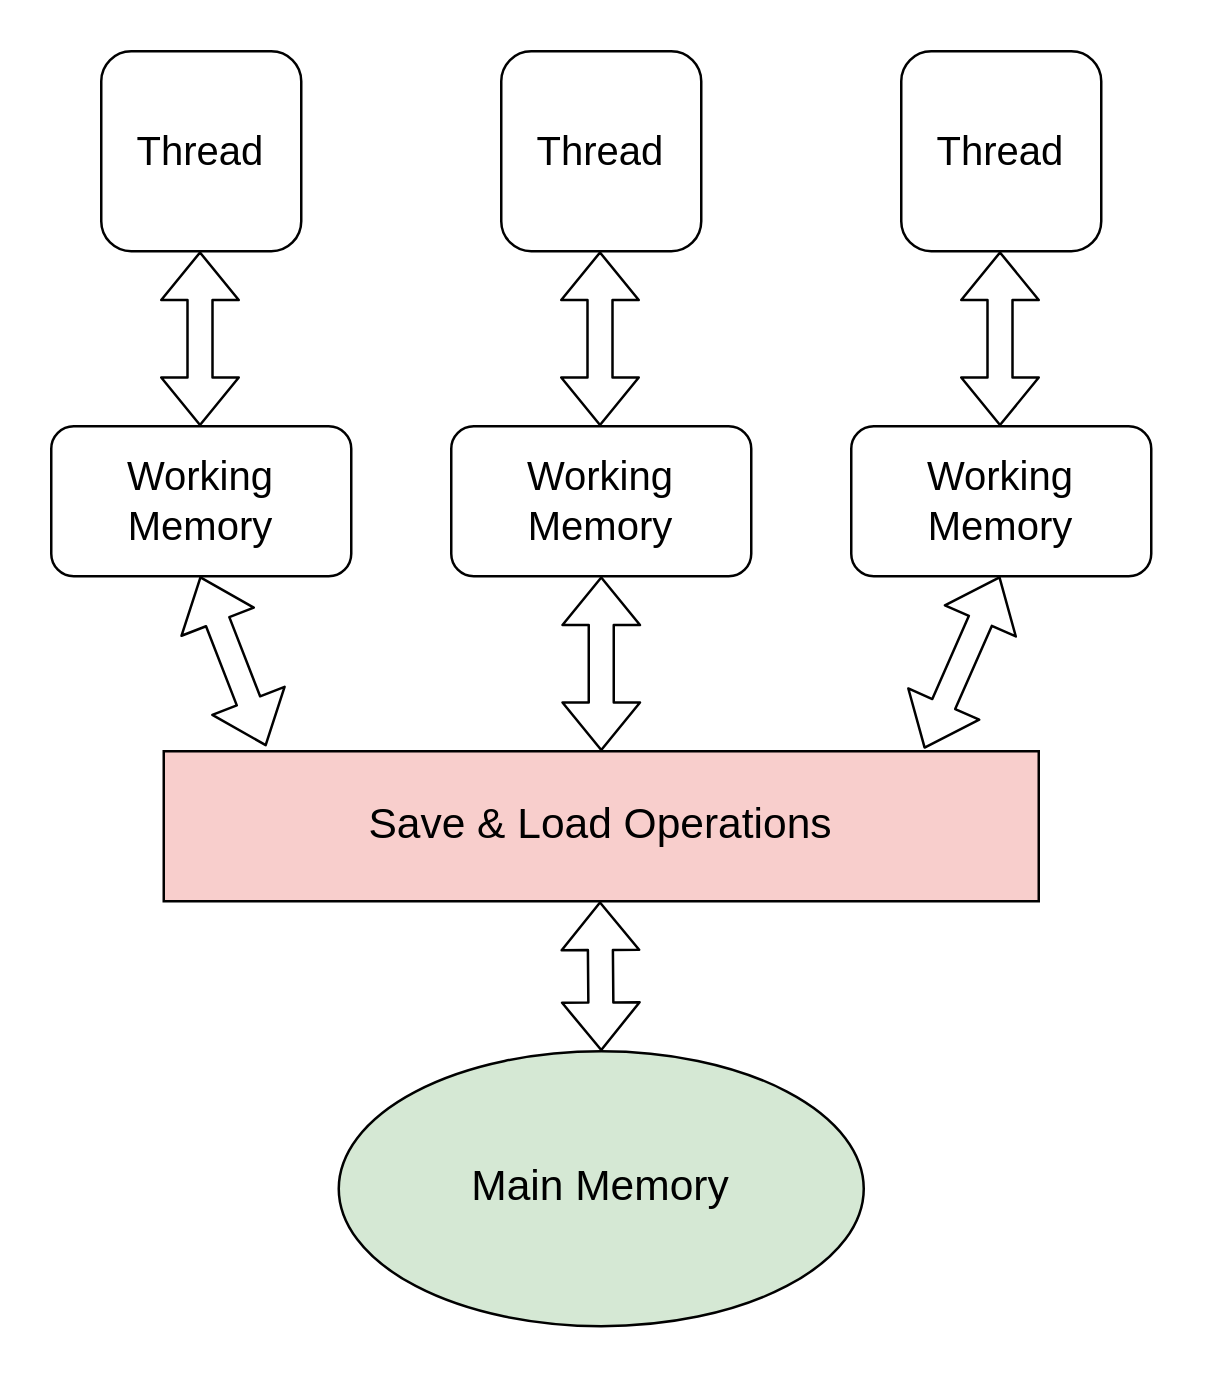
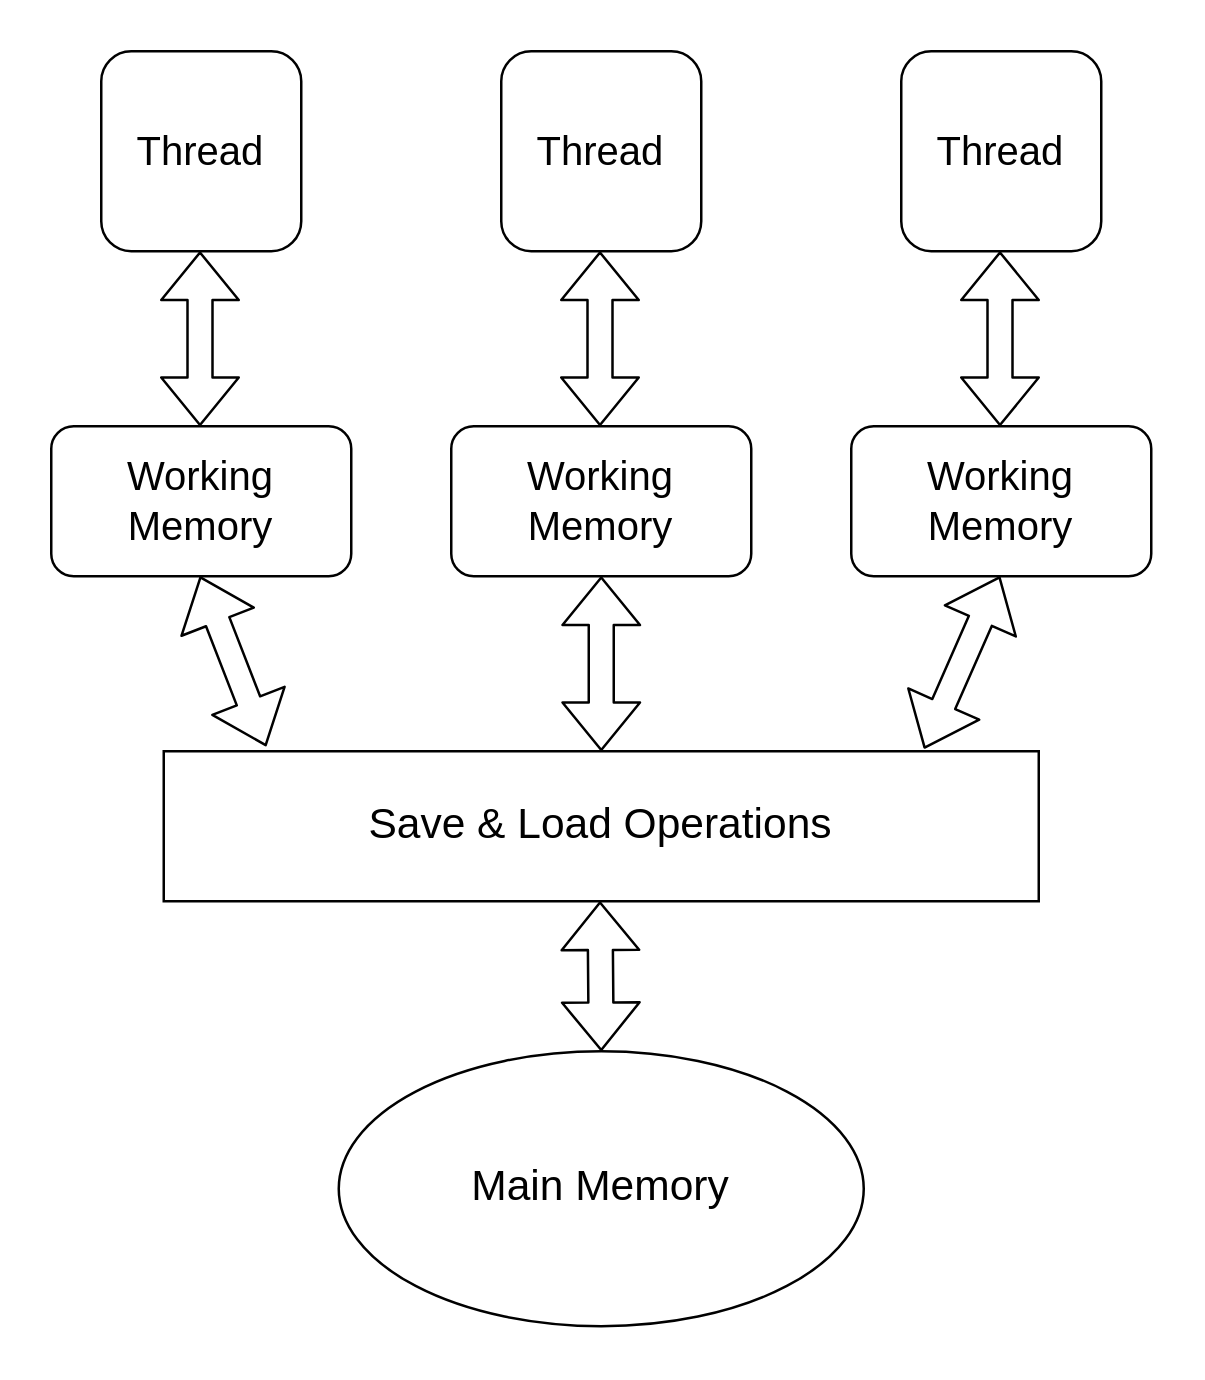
  <mxCell id="0" />
  <mxCell id="1" parent="0" />
  <mxCell id="2" value="&lt;font style=&quot;font-size: 16px&quot;&gt;Thread&lt;/font&gt;" style="rounded=1;whiteSpace=wrap;html=1;" vertex="1" parent="1"><mxGeometry x="40" y="20" width="80" height="80" as="geometry" /></mxCell>
  <mxCell id="3" value="&lt;font style=&quot;font-size: 16px&quot;&gt;Thread&lt;/font&gt;" style="rounded=1;whiteSpace=wrap;html=1;" vertex="1" parent="1"><mxGeometry x="200" y="20" width="80" height="80" as="geometry" /></mxCell>
  <mxCell id="4" value="&lt;font style=&quot;font-size: 16px&quot;&gt;Thread&lt;/font&gt;" style="rounded=1;whiteSpace=wrap;html=1;" vertex="1" parent="1"><mxGeometry x="360" y="20" width="80" height="80" as="geometry" /></mxCell>
  <mxCell id="5" value="&lt;font style=&quot;font-size: 16px&quot;&gt;Working Memory&lt;/font&gt;" style="rounded=1;whiteSpace=wrap;html=1;" vertex="1" parent="1"><mxGeometry x="20" y="170" width="120" height="60" as="geometry" /></mxCell>
  <mxCell id="6" value="&lt;font style=&quot;font-size: 16px&quot;&gt;Working Memory&lt;/font&gt;" style="rounded=1;whiteSpace=wrap;html=1;" vertex="1" parent="1"><mxGeometry x="180" y="170" width="120" height="60" as="geometry" /></mxCell>
  <mxCell id="7" value="&lt;font style=&quot;font-size: 16px&quot;&gt;Working Memory&lt;/font&gt;" style="rounded=1;whiteSpace=wrap;html=1;" vertex="1" parent="1"><mxGeometry x="340" y="170" width="120" height="60" as="geometry" /></mxCell>
- <mxCell id="8" value="&lt;font style=&quot;font-size: 17px&quot;&gt;Save &amp;amp; Load Operations&lt;/font&gt;" style="rounded=0;whiteSpace=wrap;html=1;fillColor=#f8cecc;" vertex="1" parent="1"><mxGeometry x="65" y="300" width="350" height="60" as="geometry" /></mxCell>
+ <mxCell id="8" value="&lt;font style=&quot;font-size: 17px&quot;&gt;Save &amp;amp; Load Operations&lt;/font&gt;" style="rounded=0;whiteSpace=wrap;html=1;" vertex="1" parent="1"><mxGeometry x="65" y="300" width="350" height="60" as="geometry" /></mxCell>
  <mxCell id="9" value="" style="shape=flexArrow;endArrow=classic;startArrow=classic;html=1;" edge="1" parent="1"><mxGeometry width="50" height="50" relative="1" as="geometry"><mxPoint x="79.5" y="170" as="sourcePoint" /><mxPoint x="79.5" y="100" as="targetPoint" /></mxGeometry></mxCell>
  <mxCell id="10" value="" style="shape=flexArrow;endArrow=classic;startArrow=classic;html=1;" edge="1" parent="1"><mxGeometry width="50" height="50" relative="1" as="geometry"><mxPoint x="239.5" y="170" as="sourcePoint" /><mxPoint x="239.5" y="100" as="targetPoint" /></mxGeometry></mxCell>
  <mxCell id="11" value="" style="shape=flexArrow;endArrow=classic;startArrow=classic;html=1;" edge="1" parent="1"><mxGeometry width="50" height="50" relative="1" as="geometry"><mxPoint x="399.5" y="170" as="sourcePoint" /><mxPoint x="399.5" y="100" as="targetPoint" /></mxGeometry></mxCell>
  <mxCell id="12" value="" style="shape=flexArrow;endArrow=classic;startArrow=classic;html=1;exitX=0.117;exitY=-0.033;exitDx=0;exitDy=0;exitPerimeter=0;" edge="1" parent="1" source="8"><mxGeometry width="50" height="50" relative="1" as="geometry"><mxPoint x="79.5" y="300" as="sourcePoint" /><mxPoint x="79.5" y="230" as="targetPoint" /></mxGeometry></mxCell>
  <mxCell id="13" value="" style="shape=flexArrow;endArrow=classic;startArrow=classic;html=1;" edge="1" parent="1"><mxGeometry width="50" height="50" relative="1" as="geometry"><mxPoint x="240" y="300" as="sourcePoint" /><mxPoint x="240" y="230" as="targetPoint" /></mxGeometry></mxCell>
  <mxCell id="14" value="" style="shape=flexArrow;endArrow=classic;startArrow=classic;html=1;exitX=0.869;exitY=-0.017;exitDx=0;exitDy=0;exitPerimeter=0;" edge="1" parent="1" source="8"><mxGeometry width="50" height="50" relative="1" as="geometry"><mxPoint x="399.5" y="300" as="sourcePoint" /><mxPoint x="399.5" y="230" as="targetPoint" /></mxGeometry></mxCell>
- <mxCell id="15" value="&lt;font style=&quot;font-size: 17px&quot;&gt;Main Memory&lt;/font&gt;" style="ellipse;whiteSpace=wrap;html=1;fillColor=#d5e8d4;" vertex="1" parent="1"><mxGeometry x="135" y="420" width="210" height="110" as="geometry" /></mxCell>
+ <mxCell id="15" value="&lt;font style=&quot;font-size: 17px&quot;&gt;Main Memory&lt;/font&gt;" style="ellipse;whiteSpace=wrap;html=1;" vertex="1" parent="1"><mxGeometry x="135" y="420" width="210" height="110" as="geometry" /></mxCell>
  <mxCell id="16" value="" style="shape=flexArrow;endArrow=classic;startArrow=classic;html=1;" edge="1" parent="1"><mxGeometry width="50" height="50" relative="1" as="geometry"><mxPoint x="240" y="420" as="sourcePoint" /><mxPoint x="239.5" y="360" as="targetPoint" /></mxGeometry></mxCell>
